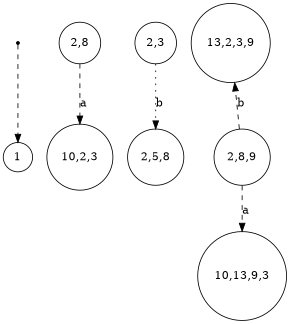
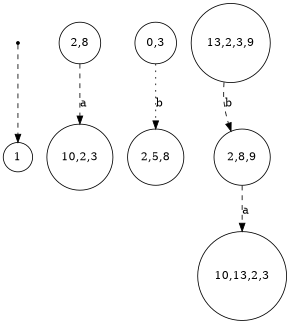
  digraph {
    rankdir=TB
    node [shape=circle]
    edge [style=dashed]
    0 [shape=point]
    1
    "2,8"
    "10,2,3"
-   "2,3"
+   "2,3" [label="0,3"]
    "2,5,8"
    n7 [label="13,2,3,9"]
    "2,8,9"
-   "10,13,2,3" [label="10,13,9,3"]
+   "10,13,2,3"
    0 -> 1
    "2,8" -> "10,2,3" [label=a]
    "2,3" -> "2,5,8" [label=b style=dotted]
-   "2,8,9" -> n7 [label=b]
+   n7 -> "2,8,9" [label=b]
    "2,8,9" -> "10,13,2,3" [label=a]
  }
